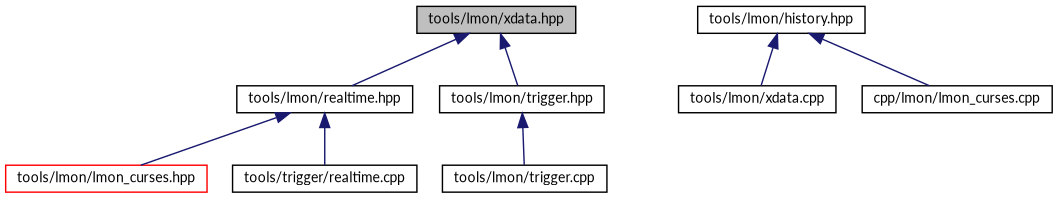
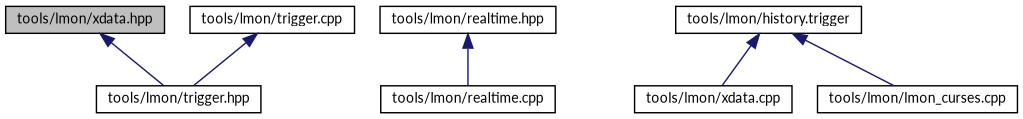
  digraph {
    fontname=Lato
    node [color=black fontname=Lato fontsize=10 shape=record]
    edge [color=midnightblue dir=back fontname=Lato fontsize=10 labelfontname=Helvetica labelfontsize=10 style=solid]
    n1 [fillcolor=grey75 fontcolor=black height=0.2 label="tools/lmon/xdata.hpp" style=filled width=0.4]
    n2 [height=0.2 label="tools/lmon/realtime.hpp" width=0.4]
    n3 [height=0.2 label="tools/lmon/trigger.hpp" width=0.4]
-   n4 [height=0.2 label="tools/lmon/history.hpp" width=0.4]
+   n4 [height=0.2 label="tools/lmon/history.trigger" width=0.4]
    n5 [height=0.2 label="tools/lmon/xdata.cpp" width=0.4]
-   n6 [height=0.2 label="cpp/lmon/lmon_curses.cpp" width=0.4]
-   n7 [color=red height=0.2 label="tools/lmon/lmon_curses.hpp" width=0.4]
-   n8 [height=0.2 label="tools/trigger/realtime.cpp" width=0.4]
+   n6 [height=0.2 label="tools/lmon/lmon_curses.cpp" width=0.4]
+   n8 [height=0.2 label="tools/lmon/realtime.cpp" width=0.4]
    n9 [height=0.2 label="tools/lmon/trigger.cpp" width=0.4]
-   n1 -> n2
    n1 -> n3
-   n2 -> n7
    n2 -> n8
-   n3 -> n9
+   n9 -> n3
    n4 -> n5
    n4 -> n6
  }
